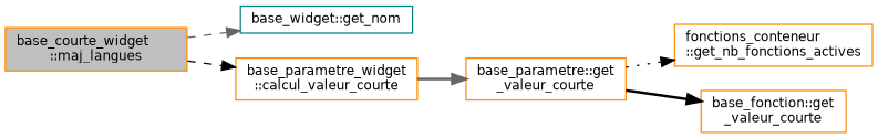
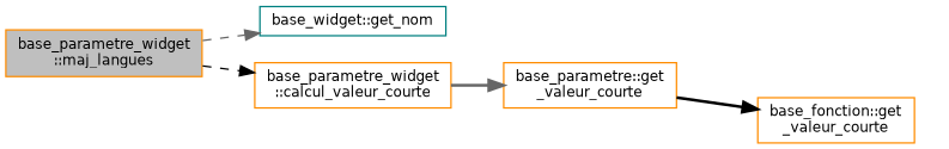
  digraph {
    rankdir=LR
    node [color=darkorange fillcolor=white fontname=Helvetica fontsize=10 shape=record style=filled]
    edge [color=black fontname=Helvetica fontsize=10 labelfontname=Helvetica labelfontsize=10 style=dashed]
-   n1 [fillcolor=grey75 fontcolor=black height=0.2 label="base_courte_widget\l::maj_langues" width=0.4]
+   n1 [fillcolor=grey75 fontcolor=black height=0.2 label="base_parametre_widget\l::maj_langues" width=0.4]
    n2 [color=teal height=0.2 label="base_widget::get_nom" width=0.4]
    n3 [height=0.2 label="base_parametre_widget\l::calcul_valeur_courte" width=0.4]
    n4 [height=0.2 label="base_parametre::get\l_valeur_courte" width=0.4]
-   n5 [height=0.2 label="fonctions_conteneur\l::get_nb_fonctions_actives" width=0.4]
    n6 [height=0.2 label="base_fonction::get\l_valeur_courte" width=0.4]
    n1 -> n2 [color=gray40]
    n1 -> n3
    n3 -> n4 [color=gray40 style=bold]
-   n4 -> n5 [style=dotted]
    n4 -> n6 [style=bold]
  }
